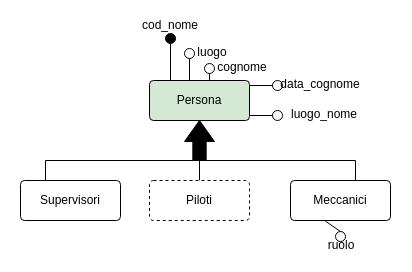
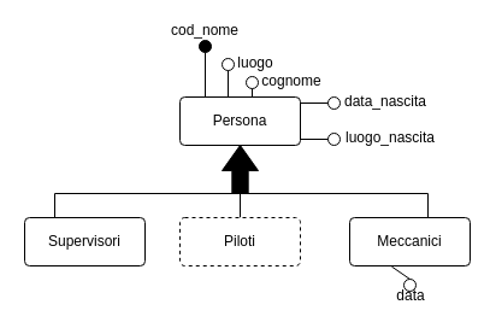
  <mxCell id="0" />
  <mxCell id="1" parent="0" />
  <mxCell id="2" style="edgeStyle=orthogonalEdgeStyle;rounded=0;orthogonalLoop=1;jettySize=auto;html=1;exitX=0.5;exitY=0;exitDx=0;exitDy=0;entryX=0;entryY=0.5;entryDx=0;entryDy=0;entryPerimeter=0;strokeColor=default;endArrow=none;endFill=0;" parent="1" source="3" edge="1"><mxGeometry relative="1" as="geometry"><mxPoint x="199" y="160" as="targetPoint" /></mxGeometry></mxCell>
  <mxCell id="3" value="Piloti" style="rounded=1;arcSize=10;whiteSpace=wrap;html=1;align=center;dashed=1;" parent="1" vertex="1"><mxGeometry x="149" y="180" width="100" height="40" as="geometry" /></mxCell>
  <mxCell id="4" style="edgeStyle=orthogonalEdgeStyle;rounded=0;orthogonalLoop=1;jettySize=auto;html=1;exitX=0.5;exitY=0;exitDx=0;exitDy=0;entryX=0;entryY=0.5;entryDx=0;entryDy=0;entryPerimeter=0;strokeColor=default;endArrow=none;endFill=0;" parent="1" source="5" target="9" edge="1"><mxGeometry relative="1" as="geometry"><Array as="points"><mxPoint x="355" y="160" /></Array></mxGeometry></mxCell>
  <mxCell id="5" value="&lt;div&gt;Meccanici&lt;/div&gt;" style="rounded=1;arcSize=10;whiteSpace=wrap;html=1;align=center;" parent="1" vertex="1"><mxGeometry x="290" y="180" width="100" height="40" as="geometry" /></mxCell>
  <mxCell id="6" style="edgeStyle=orthogonalEdgeStyle;rounded=0;orthogonalLoop=1;jettySize=auto;html=1;exitX=0.5;exitY=0;exitDx=0;exitDy=0;entryX=0;entryY=0.5;entryDx=0;entryDy=0;entryPerimeter=0;strokeColor=default;endArrow=none;endFill=0;" parent="1" source="7" target="9" edge="1"><mxGeometry relative="1" as="geometry"><Array as="points"><mxPoint x="45" y="160" /></Array></mxGeometry></mxCell>
  <mxCell id="7" value="Supervisori" style="rounded=1;arcSize=10;whiteSpace=wrap;html=1;align=center;" parent="1" vertex="1"><mxGeometry x="20" y="180" width="100" height="40" as="geometry" /></mxCell>
- <mxCell id="8" value="Persona" style="rounded=1;arcSize=10;whiteSpace=wrap;html=1;align=center;fillColor=#d5e8d4;" parent="1" vertex="1"><mxGeometry x="149" y="80" width="100" height="40" as="geometry" /></mxCell>
+ <mxCell id="8" value="Persona" style="rounded=1;arcSize=10;whiteSpace=wrap;html=1;align=center;" parent="1" vertex="1"><mxGeometry x="149" y="80" width="100" height="40" as="geometry" /></mxCell>
  <mxCell id="9" value="" style="shape=singleArrow;direction=north;whiteSpace=wrap;html=1;fillColor=#000000;arrowWidth=0.444;arrowSize=0.526;" parent="1" vertex="1"><mxGeometry x="184" y="120" width="30" height="40" as="geometry" /></mxCell>
  <mxCell id="10" value="" style="endArrow=none;html=1;rounded=0;strokeColor=default;entryX=0.5;entryY=1;entryDx=0;entryDy=0;" parent="1" target="11" edge="1"><mxGeometry width="50" height="50" relative="1" as="geometry"><mxPoint x="170" y="80" as="sourcePoint" /><mxPoint x="125" y="70" as="targetPoint" /></mxGeometry></mxCell>
  <mxCell id="11" value="" style="ellipse;whiteSpace=wrap;html=1;aspect=fixed;fillColor=#000000;" parent="1" vertex="1"><mxGeometry x="165" y="33" width="10" height="10" as="geometry" /></mxCell>
  <mxCell id="12" value="cod_nome" style="text;html=1;strokeColor=none;fillColor=none;align=center;verticalAlign=middle;whiteSpace=wrap;rounded=0;" parent="1" vertex="1"><mxGeometry x="140" y="20" width="60" height="10" as="geometry" /></mxCell>
  <mxCell id="13" value="" style="endArrow=none;html=1;rounded=0;strokeColor=default;entryX=0.5;entryY=1;entryDx=0;entryDy=0;exitX=0.4;exitY=-0.009;exitDx=0;exitDy=0;exitPerimeter=0;" parent="1" source="8" target="14" edge="1"><mxGeometry width="50" height="50" relative="1" as="geometry"><mxPoint x="185" y="80" as="sourcePoint" /><mxPoint x="135" y="80" as="targetPoint" /></mxGeometry></mxCell>
  <mxCell id="14" value="" style="ellipse;whiteSpace=wrap;html=1;aspect=fixed;fillColor=none;" parent="1" vertex="1"><mxGeometry x="184" y="48" width="10" height="10" as="geometry" /></mxCell>
  <mxCell id="15" value="" style="endArrow=none;html=1;rounded=0;strokeColor=default;entryX=0.5;entryY=1;entryDx=0;entryDy=0;exitX=0.4;exitY=-0.009;exitDx=0;exitDy=0;exitPerimeter=0;" parent="1" target="16" edge="1"><mxGeometry width="50" height="50" relative="1" as="geometry"><mxPoint x="209" y="80" as="sourcePoint" /><mxPoint x="155" y="80.36" as="targetPoint" /></mxGeometry></mxCell>
  <mxCell id="16" value="" style="ellipse;whiteSpace=wrap;html=1;aspect=fixed;fillColor=none;" parent="1" vertex="1"><mxGeometry x="204" y="63" width="10" height="10" as="geometry" /></mxCell>
  <mxCell id="17" value="luogo" style="text;html=1;strokeColor=none;fillColor=none;align=center;verticalAlign=middle;whiteSpace=wrap;rounded=0;" parent="1" vertex="1"><mxGeometry x="182" y="47" width="60" height="10" as="geometry" /></mxCell>
  <mxCell id="18" value="cognome" style="text;html=1;strokeColor=none;fillColor=none;align=center;verticalAlign=middle;whiteSpace=wrap;rounded=0;" parent="1" vertex="1"><mxGeometry x="212" y="62" width="60" height="10" as="geometry" /></mxCell>
  <mxCell id="19" value="" style="ellipse;whiteSpace=wrap;html=1;aspect=fixed;fillColor=none;" parent="1" vertex="1"><mxGeometry x="272" y="110" width="10" height="10" as="geometry" /></mxCell>
  <mxCell id="20" value="" style="ellipse;whiteSpace=wrap;html=1;aspect=fixed;fillColor=none;" parent="1" vertex="1"><mxGeometry x="272" y="80" width="10" height="10" as="geometry" /></mxCell>
  <mxCell id="21" value="" style="endArrow=none;html=1;rounded=0;strokeColor=default;entryX=0;entryY=0.5;entryDx=0;entryDy=0;exitX=1.004;exitY=0.125;exitDx=0;exitDy=0;exitPerimeter=0;" parent="1" source="8" target="20" edge="1"><mxGeometry width="50" height="50" relative="1" as="geometry"><mxPoint x="285" y="150" as="sourcePoint" /><mxPoint x="335" y="100" as="targetPoint" /></mxGeometry></mxCell>
  <mxCell id="22" value="" style="endArrow=none;html=1;rounded=0;strokeColor=default;entryX=0;entryY=0.5;entryDx=0;entryDy=0;" parent="1" target="19" edge="1"><mxGeometry width="50" height="50" relative="1" as="geometry"><mxPoint x="249" y="115" as="sourcePoint" /><mxPoint x="282" y="95" as="targetPoint" /></mxGeometry></mxCell>
- <mxCell id="23" value="data_cognome" style="text;html=1;strokeColor=none;fillColor=none;align=center;verticalAlign=middle;whiteSpace=wrap;rounded=0;" parent="1" vertex="1"><mxGeometry x="290" y="79" width="60" height="10" as="geometry" /></mxCell>
- <mxCell id="24" value="luogo_nome" style="text;html=1;strokeColor=none;fillColor=none;align=center;verticalAlign=middle;whiteSpace=wrap;rounded=0;" parent="1" vertex="1"><mxGeometry x="294" y="109" width="60" height="10" as="geometry" /></mxCell>
+ <mxCell id="23" value="data_nascita" style="text;html=1;strokeColor=none;fillColor=none;align=center;verticalAlign=middle;whiteSpace=wrap;rounded=0;" parent="1" vertex="1"><mxGeometry x="290" y="79" width="60" height="10" as="geometry" /></mxCell>
+ <mxCell id="24" value="luogo_nascita" style="text;html=1;strokeColor=none;fillColor=none;align=center;verticalAlign=middle;whiteSpace=wrap;rounded=0;" parent="1" vertex="1"><mxGeometry x="294" y="109" width="60" height="10" as="geometry" /></mxCell>
  <mxCell id="25" value="" style="ellipse;whiteSpace=wrap;html=1;aspect=fixed;fillColor=none;" parent="1" vertex="1"><mxGeometry x="335" y="231" width="10" height="10" as="geometry" /></mxCell>
  <mxCell id="26" value="" style="endArrow=none;html=1;rounded=0;strokeColor=default;exitX=0.5;exitY=0;exitDx=0;exitDy=0;entryX=0.349;entryY=1.015;entryDx=0;entryDy=0;entryPerimeter=0;" parent="1" source="25" target="5" edge="1"><mxGeometry width="50" height="50" relative="1" as="geometry"><mxPoint x="335" y="280" as="sourcePoint" /><mxPoint x="385" y="230" as="targetPoint" /></mxGeometry></mxCell>
- <mxCell id="27" value="ruolo" style="text;html=1;strokeColor=none;fillColor=none;align=center;verticalAlign=middle;whiteSpace=wrap;rounded=0;" parent="1" vertex="1"><mxGeometry x="311" y="240" width="60" height="10" as="geometry" /></mxCell>
+ <mxCell id="27" value="data" style="text;html=1;strokeColor=none;fillColor=none;align=center;verticalAlign=middle;whiteSpace=wrap;rounded=0;" parent="1" vertex="1"><mxGeometry x="311" y="240" width="60" height="10" as="geometry" /></mxCell>
